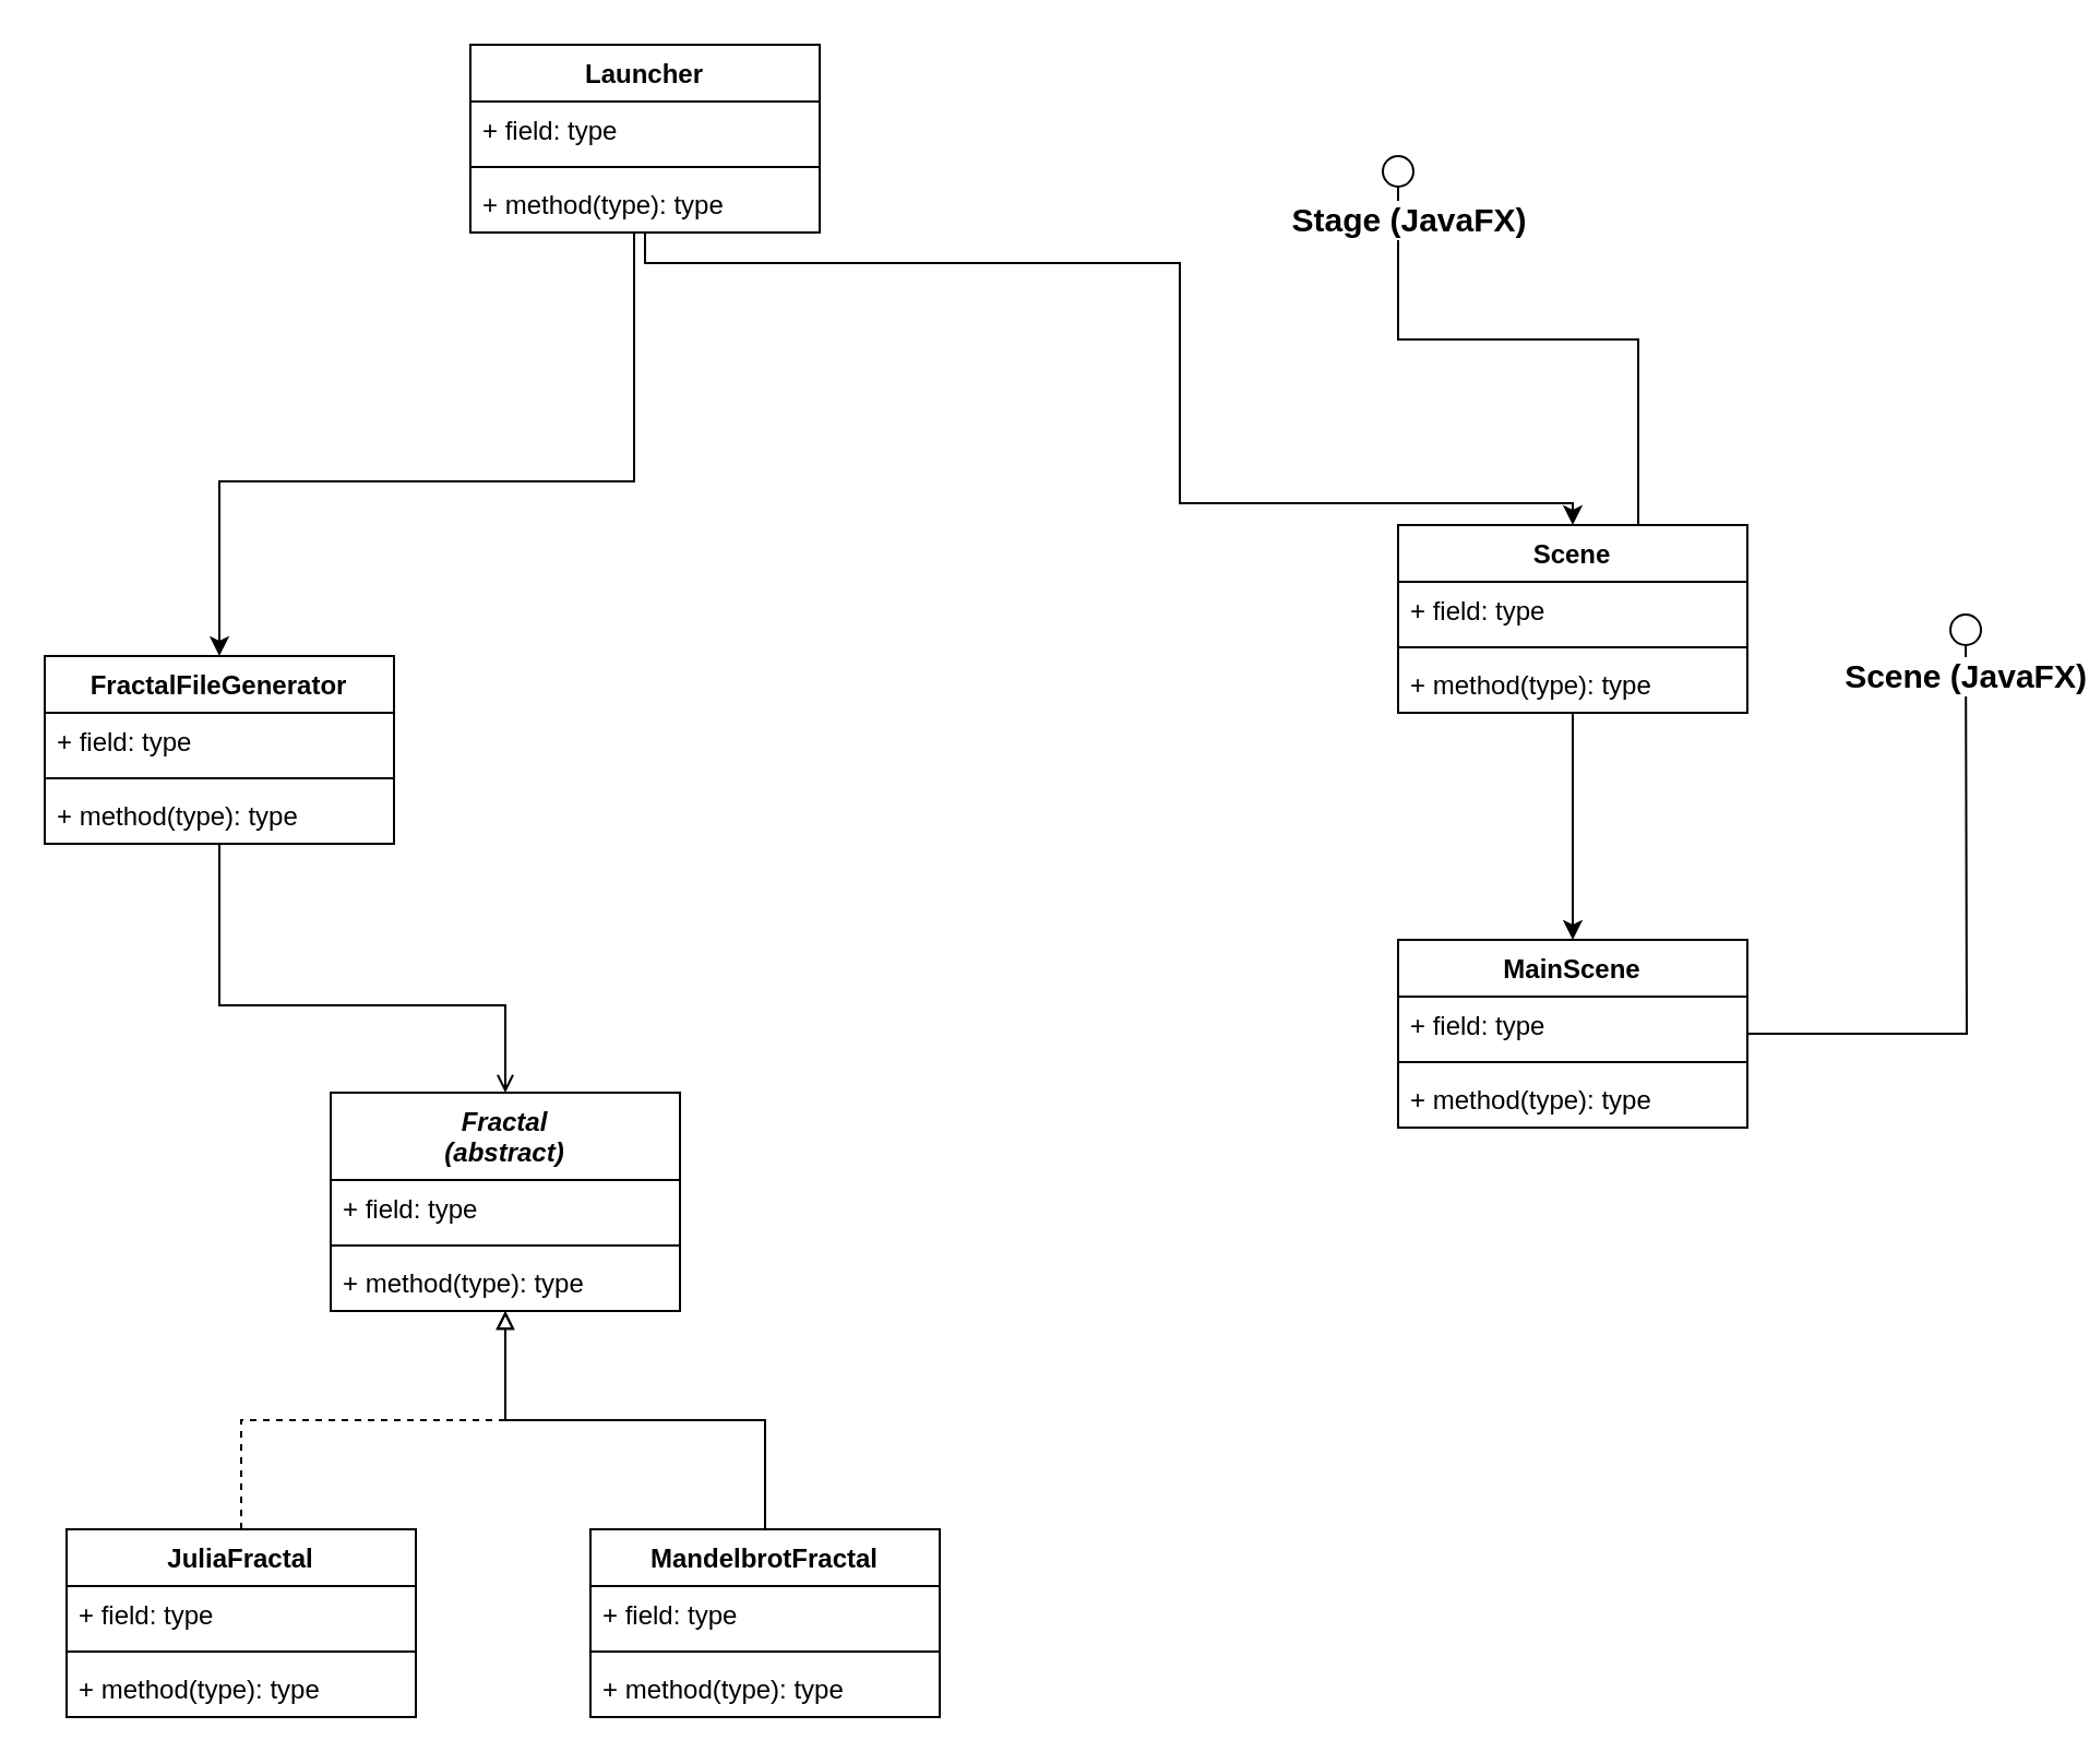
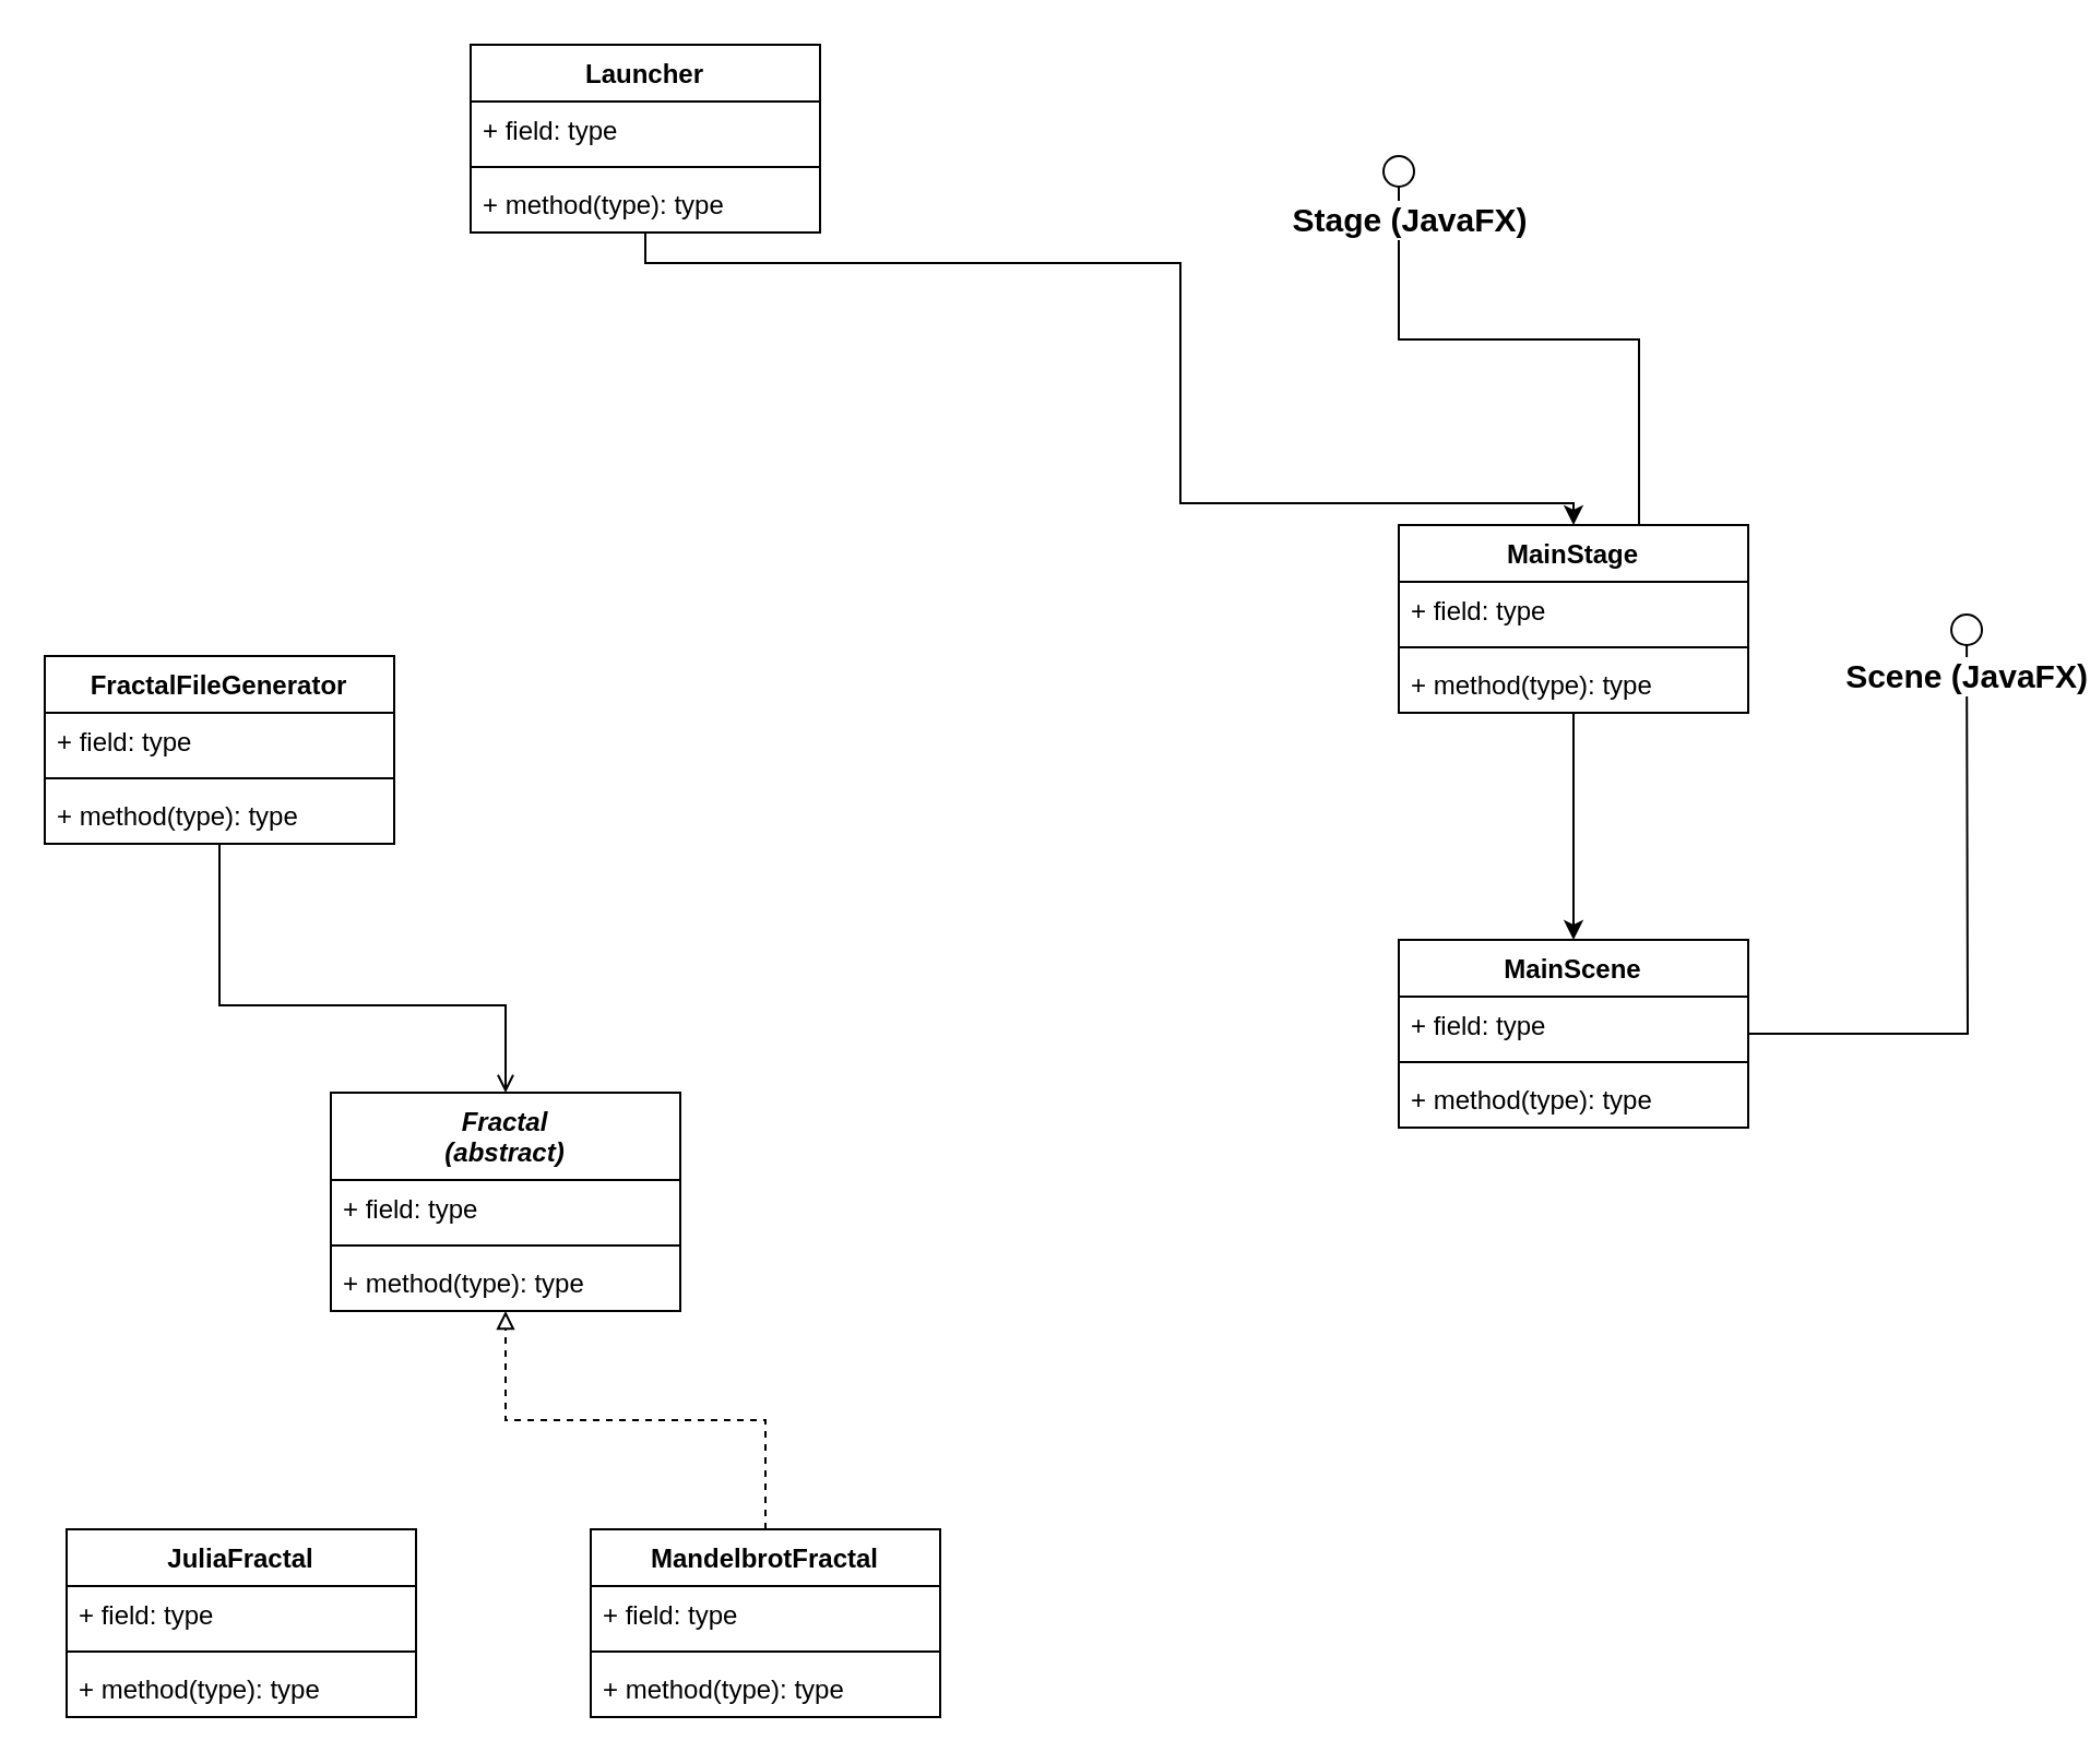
  <mxCell id="0" />
  <mxCell id="1" parent="0" />
- <mxCell id="2" style="edgeStyle=orthogonalEdgeStyle;rounded=0;orthogonalLoop=1;jettySize=auto;html=1;entryX=0.5;entryY=0;entryDx=0;entryDy=0;endArrow=classic;endFill=1;" edge="1" parent="1" source="4" target="9"><mxGeometry relative="1" as="geometry"><Array as="points"><mxPoint x="290" y="220" /><mxPoint x="100" y="220" /></Array></mxGeometry></mxCell>
  <mxCell id="3" style="edgeStyle=orthogonalEdgeStyle;rounded=0;orthogonalLoop=1;jettySize=auto;html=1;endArrow=classic;endFill=1;entryX=0.5;entryY=0;entryDx=0;entryDy=0;" edge="1" parent="1" source="4" target="30"><mxGeometry relative="1" as="geometry"><mxPoint x="540" y="180" as="targetPoint" /><Array as="points"><mxPoint x="295" y="120" /><mxPoint x="540" y="120" /><mxPoint x="540" y="230" /><mxPoint x="720" y="230" /></Array></mxGeometry></mxCell>
  <mxCell id="4" value="Launcher" style="swimlane;fontStyle=1;align=center;verticalAlign=top;childLayout=stackLayout;horizontal=1;startSize=26;horizontalStack=0;resizeParent=1;resizeParentMax=0;resizeLast=0;collapsible=1;marginBottom=0;" vertex="1" parent="1"><mxGeometry x="215" y="20" width="160" height="86" as="geometry" /></mxCell>
  <mxCell id="5" value="+ field: type" style="text;strokeColor=none;fillColor=none;align=left;verticalAlign=top;spacingLeft=4;spacingRight=4;overflow=hidden;rotatable=0;points=[[0,0.5],[1,0.5]];portConstraint=eastwest;" vertex="1" parent="4"><mxGeometry y="26" width="160" height="26" as="geometry" /></mxCell>
  <mxCell id="6" value="" style="line;strokeWidth=1;fillColor=none;align=left;verticalAlign=middle;spacingTop=-1;spacingLeft=3;spacingRight=3;rotatable=0;labelPosition=right;points=[];portConstraint=eastwest;" vertex="1" parent="4"><mxGeometry y="52" width="160" height="8" as="geometry" /></mxCell>
  <mxCell id="7" value="+ method(type): type" style="text;strokeColor=none;fillColor=none;align=left;verticalAlign=top;spacingLeft=4;spacingRight=4;overflow=hidden;rotatable=0;points=[[0,0.5],[1,0.5]];portConstraint=eastwest;" vertex="1" parent="4"><mxGeometry y="60" width="160" height="26" as="geometry" /></mxCell>
  <mxCell id="8" style="edgeStyle=orthogonalEdgeStyle;rounded=0;orthogonalLoop=1;jettySize=auto;html=1;entryX=0.5;entryY=0;entryDx=0;entryDy=0;endArrow=open;endFill=1;" edge="1" parent="1" source="9" target="13"><mxGeometry relative="1" as="geometry"><Array as="points"><mxPoint x="100" y="460" /><mxPoint x="231" y="460" /></Array></mxGeometry></mxCell>
  <mxCell id="9" value="FractalFileGenerator" style="swimlane;fontStyle=1;align=center;verticalAlign=top;childLayout=stackLayout;horizontal=1;startSize=26;horizontalStack=0;resizeParent=1;resizeParentMax=0;resizeLast=0;collapsible=1;marginBottom=0;" vertex="1" parent="1"><mxGeometry x="20" y="300" width="160" height="86" as="geometry" /></mxCell>
  <mxCell id="10" value="+ field: type" style="text;strokeColor=none;fillColor=none;align=left;verticalAlign=top;spacingLeft=4;spacingRight=4;overflow=hidden;rotatable=0;points=[[0,0.5],[1,0.5]];portConstraint=eastwest;" vertex="1" parent="9"><mxGeometry y="26" width="160" height="26" as="geometry" /></mxCell>
  <mxCell id="11" value="" style="line;strokeWidth=1;fillColor=none;align=left;verticalAlign=middle;spacingTop=-1;spacingLeft=3;spacingRight=3;rotatable=0;labelPosition=right;points=[];portConstraint=eastwest;" vertex="1" parent="9"><mxGeometry y="52" width="160" height="8" as="geometry" /></mxCell>
  <mxCell id="12" value="+ method(type): type" style="text;strokeColor=none;fillColor=none;align=left;verticalAlign=top;spacingLeft=4;spacingRight=4;overflow=hidden;rotatable=0;points=[[0,0.5],[1,0.5]];portConstraint=eastwest;" vertex="1" parent="9"><mxGeometry y="60" width="160" height="26" as="geometry" /></mxCell>
  <mxCell id="13" value="Fractal&#10;(abstract)&#10;" style="swimlane;fontStyle=3;align=center;verticalAlign=top;childLayout=stackLayout;horizontal=1;startSize=40;horizontalStack=0;resizeParent=1;resizeParentMax=0;resizeLast=0;collapsible=1;marginBottom=0;" vertex="1" parent="1"><mxGeometry x="151" y="500" width="160" height="100" as="geometry" /></mxCell>
  <mxCell id="14" value="+ field: type" style="text;strokeColor=none;fillColor=none;align=left;verticalAlign=top;spacingLeft=4;spacingRight=4;overflow=hidden;rotatable=0;points=[[0,0.5],[1,0.5]];portConstraint=eastwest;" vertex="1" parent="13"><mxGeometry y="40" width="160" height="26" as="geometry" /></mxCell>
  <mxCell id="15" value="" style="line;strokeWidth=1;fillColor=none;align=left;verticalAlign=middle;spacingTop=-1;spacingLeft=3;spacingRight=3;rotatable=0;labelPosition=right;points=[];portConstraint=eastwest;" vertex="1" parent="13"><mxGeometry y="66" width="160" height="8" as="geometry" /></mxCell>
  <mxCell id="16" value="+ method(type): type" style="text;strokeColor=none;fillColor=none;align=left;verticalAlign=top;spacingLeft=4;spacingRight=4;overflow=hidden;rotatable=0;points=[[0,0.5],[1,0.5]];portConstraint=eastwest;" vertex="1" parent="13"><mxGeometry y="74" width="160" height="26" as="geometry" /></mxCell>
- <mxCell id="17" style="edgeStyle=orthogonalEdgeStyle;rounded=0;orthogonalLoop=1;jettySize=auto;html=1;entryX=0.5;entryY=1;entryDx=0;entryDy=0;endArrow=block;endFill=0;dashed=1;" edge="1" parent="1" source="18" target="13"><mxGeometry relative="1" as="geometry" /></mxCell>
  <mxCell id="18" value="JuliaFractal" style="swimlane;fontStyle=1;align=center;verticalAlign=top;childLayout=stackLayout;horizontal=1;startSize=26;horizontalStack=0;resizeParent=1;resizeParentMax=0;resizeLast=0;collapsible=1;marginBottom=0;" vertex="1" parent="1"><mxGeometry x="30" y="700" width="160" height="86" as="geometry" /></mxCell>
  <mxCell id="19" value="+ field: type" style="text;strokeColor=none;fillColor=none;align=left;verticalAlign=top;spacingLeft=4;spacingRight=4;overflow=hidden;rotatable=0;points=[[0,0.5],[1,0.5]];portConstraint=eastwest;" vertex="1" parent="18"><mxGeometry y="26" width="160" height="26" as="geometry" /></mxCell>
  <mxCell id="20" value="" style="line;strokeWidth=1;fillColor=none;align=left;verticalAlign=middle;spacingTop=-1;spacingLeft=3;spacingRight=3;rotatable=0;labelPosition=right;points=[];portConstraint=eastwest;" vertex="1" parent="18"><mxGeometry y="52" width="160" height="8" as="geometry" /></mxCell>
  <mxCell id="21" value="+ method(type): type" style="text;strokeColor=none;fillColor=none;align=left;verticalAlign=top;spacingLeft=4;spacingRight=4;overflow=hidden;rotatable=0;points=[[0,0.5],[1,0.5]];portConstraint=eastwest;" vertex="1" parent="18"><mxGeometry y="60" width="160" height="26" as="geometry" /></mxCell>
- <mxCell id="22" style="edgeStyle=orthogonalEdgeStyle;rounded=0;orthogonalLoop=1;jettySize=auto;html=1;entryX=0.5;entryY=1;entryDx=0;entryDy=0;endArrow=block;endFill=0;dashed=0;" edge="1" parent="1" source="23" target="13"><mxGeometry relative="1" as="geometry" /></mxCell>
+ <mxCell id="22" style="edgeStyle=orthogonalEdgeStyle;rounded=0;orthogonalLoop=1;jettySize=auto;html=1;entryX=0.5;entryY=1;entryDx=0;entryDy=0;endArrow=block;endFill=0;dashed=1;" edge="1" parent="1" source="23" target="13"><mxGeometry relative="1" as="geometry" /></mxCell>
  <mxCell id="23" value="MandelbrotFractal" style="swimlane;fontStyle=1;align=center;verticalAlign=top;childLayout=stackLayout;horizontal=1;startSize=26;horizontalStack=0;resizeParent=1;resizeParentMax=0;resizeLast=0;collapsible=1;marginBottom=0;" vertex="1" parent="1"><mxGeometry x="270" y="700" width="160" height="86" as="geometry" /></mxCell>
  <mxCell id="24" value="+ field: type" style="text;strokeColor=none;fillColor=none;align=left;verticalAlign=top;spacingLeft=4;spacingRight=4;overflow=hidden;rotatable=0;points=[[0,0.5],[1,0.5]];portConstraint=eastwest;" vertex="1" parent="23"><mxGeometry y="26" width="160" height="26" as="geometry" /></mxCell>
  <mxCell id="25" value="" style="line;strokeWidth=1;fillColor=none;align=left;verticalAlign=middle;spacingTop=-1;spacingLeft=3;spacingRight=3;rotatable=0;labelPosition=right;points=[];portConstraint=eastwest;" vertex="1" parent="23"><mxGeometry y="52" width="160" height="8" as="geometry" /></mxCell>
  <mxCell id="26" value="+ method(type): type" style="text;strokeColor=none;fillColor=none;align=left;verticalAlign=top;spacingLeft=4;spacingRight=4;overflow=hidden;rotatable=0;points=[[0,0.5],[1,0.5]];portConstraint=eastwest;" vertex="1" parent="23"><mxGeometry y="60" width="160" height="26" as="geometry" /></mxCell>
  <mxCell id="27" style="edgeStyle=orthogonalEdgeStyle;rounded=0;orthogonalLoop=1;jettySize=auto;html=1;endArrow=circle;endFill=0;" edge="1" parent="1" source="30"><mxGeometry relative="1" as="geometry"><mxPoint x="640" y="70" as="targetPoint" /><Array as="points"><mxPoint x="750" y="155" /><mxPoint x="640" y="155" /></Array></mxGeometry></mxCell>
  <mxCell id="28" value="&lt;font style=&quot;font-size: 15px&quot;&gt;&lt;b&gt;Stage (JavaFX)&lt;/b&gt;&lt;/font&gt;" style="edgeLabel;html=1;align=center;verticalAlign=middle;resizable=0;points=[];fontSize=12;" vertex="1" connectable="0" parent="27"><mxGeometry x="0.793" y="-4" relative="1" as="geometry"><mxPoint as="offset" /></mxGeometry></mxCell>
  <mxCell id="29" style="edgeStyle=orthogonalEdgeStyle;rounded=0;orthogonalLoop=1;jettySize=auto;html=1;entryX=0.5;entryY=0;entryDx=0;entryDy=0;fontSize=15;endArrow=classic;endFill=1;" edge="1" parent="1" source="30" target="36"><mxGeometry relative="1" as="geometry" /></mxCell>
- <mxCell id="30" value="Scene" style="swimlane;fontStyle=1;align=center;verticalAlign=top;childLayout=stackLayout;horizontal=1;startSize=26;horizontalStack=0;resizeParent=1;resizeParentMax=0;resizeLast=0;collapsible=1;marginBottom=0;" vertex="1" parent="1"><mxGeometry x="640" y="240" width="160" height="86" as="geometry" /></mxCell>
+ <mxCell id="30" value="MainStage" style="swimlane;fontStyle=1;align=center;verticalAlign=top;childLayout=stackLayout;horizontal=1;startSize=26;horizontalStack=0;resizeParent=1;resizeParentMax=0;resizeLast=0;collapsible=1;marginBottom=0;" vertex="1" parent="1"><mxGeometry x="640" y="240" width="160" height="86" as="geometry" /></mxCell>
  <mxCell id="31" value="+ field: type" style="text;strokeColor=none;fillColor=none;align=left;verticalAlign=top;spacingLeft=4;spacingRight=4;overflow=hidden;rotatable=0;points=[[0,0.5],[1,0.5]];portConstraint=eastwest;" vertex="1" parent="30"><mxGeometry y="26" width="160" height="26" as="geometry" /></mxCell>
  <mxCell id="32" value="" style="line;strokeWidth=1;fillColor=none;align=left;verticalAlign=middle;spacingTop=-1;spacingLeft=3;spacingRight=3;rotatable=0;labelPosition=right;points=[];portConstraint=eastwest;" vertex="1" parent="30"><mxGeometry y="52" width="160" height="8" as="geometry" /></mxCell>
  <mxCell id="33" value="+ method(type): type" style="text;strokeColor=none;fillColor=none;align=left;verticalAlign=top;spacingLeft=4;spacingRight=4;overflow=hidden;rotatable=0;points=[[0,0.5],[1,0.5]];portConstraint=eastwest;" vertex="1" parent="30"><mxGeometry y="60" width="160" height="26" as="geometry" /></mxCell>
  <mxCell id="34" style="edgeStyle=orthogonalEdgeStyle;rounded=0;orthogonalLoop=1;jettySize=auto;html=1;fontSize=15;endArrow=circle;endFill=0;" edge="1" parent="1" source="36"><mxGeometry relative="1" as="geometry"><mxPoint x="900" y="280" as="targetPoint" /></mxGeometry></mxCell>
  <mxCell id="35" value="&lt;b&gt;Scene (JavaFX)&lt;br&gt;&lt;/b&gt;" style="edgeLabel;html=1;align=center;verticalAlign=middle;resizable=0;points=[];fontSize=15;" vertex="1" connectable="0" parent="34"><mxGeometry x="0.809" y="1" relative="1" as="geometry"><mxPoint as="offset" /></mxGeometry></mxCell>
  <mxCell id="36" value="MainScene" style="swimlane;fontStyle=1;align=center;verticalAlign=top;childLayout=stackLayout;horizontal=1;startSize=26;horizontalStack=0;resizeParent=1;resizeParentMax=0;resizeLast=0;collapsible=1;marginBottom=0;" vertex="1" parent="1"><mxGeometry x="640" y="430" width="160" height="86" as="geometry" /></mxCell>
  <mxCell id="37" value="+ field: type" style="text;strokeColor=none;fillColor=none;align=left;verticalAlign=top;spacingLeft=4;spacingRight=4;overflow=hidden;rotatable=0;points=[[0,0.5],[1,0.5]];portConstraint=eastwest;" vertex="1" parent="36"><mxGeometry y="26" width="160" height="26" as="geometry" /></mxCell>
  <mxCell id="38" value="" style="line;strokeWidth=1;fillColor=none;align=left;verticalAlign=middle;spacingTop=-1;spacingLeft=3;spacingRight=3;rotatable=0;labelPosition=right;points=[];portConstraint=eastwest;" vertex="1" parent="36"><mxGeometry y="52" width="160" height="8" as="geometry" /></mxCell>
  <mxCell id="39" value="+ method(type): type" style="text;strokeColor=none;fillColor=none;align=left;verticalAlign=top;spacingLeft=4;spacingRight=4;overflow=hidden;rotatable=0;points=[[0,0.5],[1,0.5]];portConstraint=eastwest;" vertex="1" parent="36"><mxGeometry y="60" width="160" height="26" as="geometry" /></mxCell>
